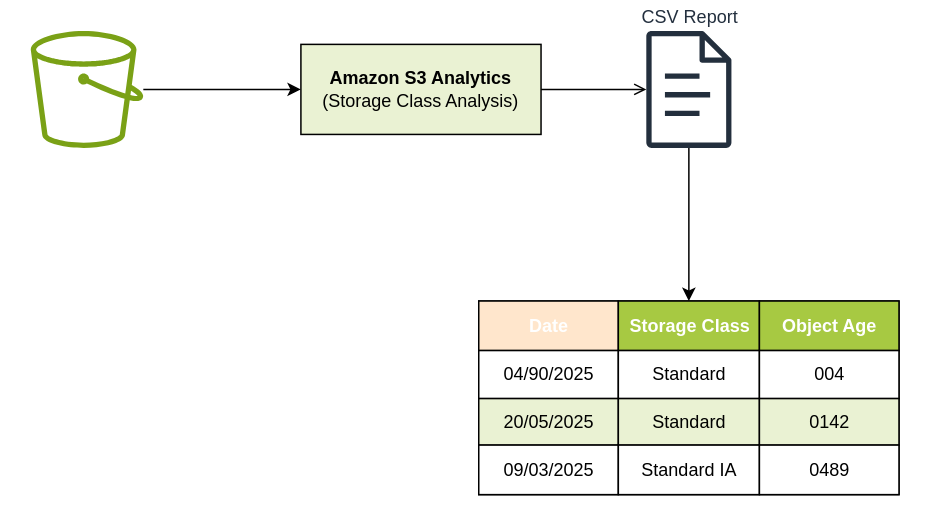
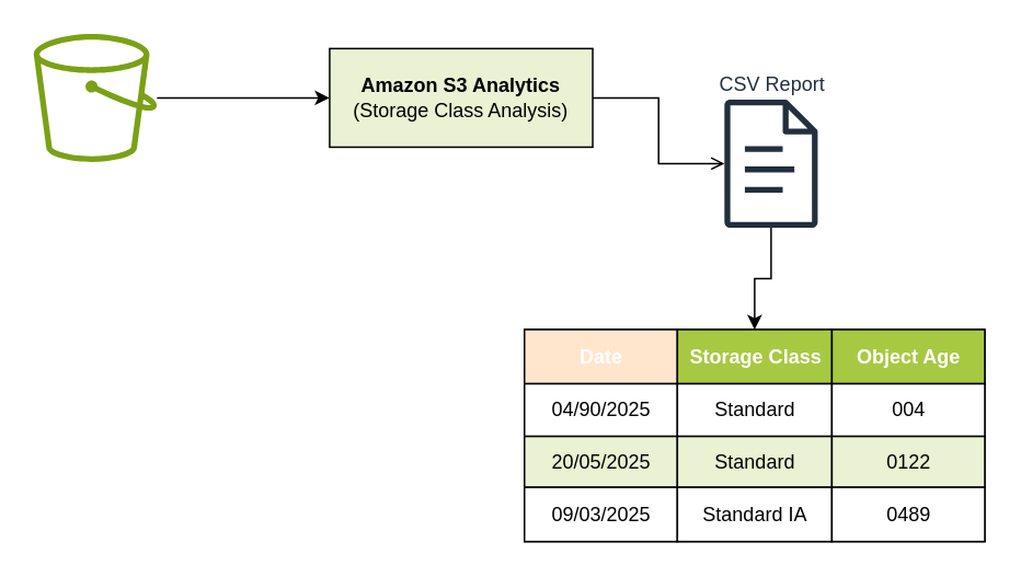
  <mxCell id="0" />
  <mxCell id="1" parent="0" />
  <mxCell id="2" style="edgeStyle=orthogonalEdgeStyle;rounded=0;orthogonalLoop=1;jettySize=auto;html=1;" edge="1" parent="1" source="3" target="24"><mxGeometry relative="1" as="geometry" /></mxCell>
  <mxCell id="3" value="" style="sketch=0;outlineConnect=0;fontColor=#232F3E;gradientColor=none;fillColor=#7AA116;strokeColor=none;dashed=0;verticalLabelPosition=bottom;verticalAlign=top;align=center;html=1;fontSize=12;fontStyle=0;aspect=fixed;pointerEvents=1;shape=mxgraph.aws4.bucket;" vertex="1" parent="1"><mxGeometry x="20" y="20" width="75" height="78" as="geometry" /></mxCell>
  <mxCell id="4" style="edgeStyle=orthogonalEdgeStyle;rounded=0;orthogonalLoop=1;jettySize=auto;html=1;" edge="1" parent="1" source="5" target="7"><mxGeometry relative="1" as="geometry" /></mxCell>
- <mxCell id="5" value="CSV Report" style="sketch=0;outlineConnect=0;fontColor=#232F3E;gradientColor=none;fillColor=#232F3D;strokeColor=none;dashed=0;verticalLabelPosition=top;verticalAlign=bottom;align=center;html=1;fontSize=12;fontStyle=0;aspect=fixed;pointerEvents=1;shape=mxgraph.aws4.document;labelPosition=center;" vertex="1" parent="1"><mxGeometry x="430" y="20" width="57" height="78" as="geometry" /></mxCell>
+ <mxCell id="5" value="CSV Report" style="sketch=0;outlineConnect=0;fontColor=#232F3E;gradientColor=none;fillColor=#232F3D;strokeColor=none;dashed=0;verticalLabelPosition=top;verticalAlign=bottom;align=center;html=1;fontSize=12;fontStyle=0;aspect=fixed;pointerEvents=1;shape=mxgraph.aws4.document;labelPosition=center;" vertex="1" parent="1"><mxGeometry x="440" y="60" width="57" height="78" as="geometry" /></mxCell>
  <mxCell id="6" value="Assets" style="childLayout=tableLayout;recursiveResize=0;strokeColor=default;fillColor=none;shadow=0;" vertex="1" parent="1"><mxGeometry x="318.5" y="200" width="280" height="129" as="geometry" /></mxCell>
  <mxCell id="7" style="shape=tableRow;horizontal=0;startSize=0;swimlaneHead=0;swimlaneBody=0;top=0;left=0;bottom=0;right=0;dropTarget=0;collapsible=0;recursiveResize=0;expand=0;fontStyle=0;strokeColor=inherit;fillColor=#ffffff;" vertex="1" parent="6"><mxGeometry width="280" height="33" as="geometry" /></mxCell>
  <mxCell id="8" value="Date" style="connectable=0;recursiveResize=0;strokeColor=inherit;fillColor=#ffe6cc;align=center;fontStyle=1;fontColor=#FFFFFF;html=1;" vertex="1" parent="7"><mxGeometry width="93" height="33" as="geometry"><mxRectangle width="93" height="33" as="alternateBounds" /></mxGeometry></mxCell>
  <mxCell id="9" value="Storage Class" style="connectable=0;recursiveResize=0;strokeColor=inherit;fillColor=#A7C942;align=center;fontStyle=1;fontColor=#FFFFFF;html=1;" vertex="1" parent="7"><mxGeometry x="93" width="94" height="33" as="geometry"><mxRectangle width="94" height="33" as="alternateBounds" /></mxGeometry></mxCell>
  <mxCell id="10" value="Object Age" style="connectable=0;recursiveResize=0;strokeColor=inherit;fillColor=#A7C942;align=center;fontStyle=1;fontColor=#FFFFFF;html=1;" vertex="1" parent="7"><mxGeometry x="187" width="93" height="33" as="geometry"><mxRectangle width="93" height="33" as="alternateBounds" /></mxGeometry></mxCell>
  <mxCell id="11" value="" style="shape=tableRow;horizontal=0;startSize=0;swimlaneHead=0;swimlaneBody=0;top=0;left=0;bottom=0;right=0;dropTarget=0;collapsible=0;recursiveResize=0;expand=0;fontStyle=0;strokeColor=inherit;fillColor=#ffffff;" vertex="1" parent="6"><mxGeometry y="33" width="280" height="32" as="geometry" /></mxCell>
  <mxCell id="12" value="04/90/2025" style="connectable=0;recursiveResize=0;strokeColor=inherit;fillColor=inherit;align=center;whiteSpace=wrap;html=1;" vertex="1" parent="11"><mxGeometry width="93" height="32" as="geometry"><mxRectangle width="93" height="32" as="alternateBounds" /></mxGeometry></mxCell>
  <mxCell id="13" value="Standard" style="connectable=0;recursiveResize=0;strokeColor=inherit;fillColor=inherit;align=center;whiteSpace=wrap;html=1;" vertex="1" parent="11"><mxGeometry x="93" width="94" height="32" as="geometry"><mxRectangle width="94" height="32" as="alternateBounds" /></mxGeometry></mxCell>
  <mxCell id="14" value="004" style="connectable=0;recursiveResize=0;strokeColor=inherit;fillColor=inherit;align=center;whiteSpace=wrap;html=1;" vertex="1" parent="11"><mxGeometry x="187" width="93" height="32" as="geometry"><mxRectangle width="93" height="32" as="alternateBounds" /></mxGeometry></mxCell>
  <mxCell id="15" value="" style="shape=tableRow;horizontal=0;startSize=0;swimlaneHead=0;swimlaneBody=0;top=0;left=0;bottom=0;right=0;dropTarget=0;collapsible=0;recursiveResize=0;expand=0;fontStyle=1;strokeColor=inherit;fillColor=#EAF2D3;" vertex="1" parent="6"><mxGeometry y="65" width="280" height="31" as="geometry" /></mxCell>
  <mxCell id="16" value="20/05/2025" style="connectable=0;recursiveResize=0;strokeColor=inherit;fillColor=inherit;whiteSpace=wrap;html=1;" vertex="1" parent="15"><mxGeometry width="93" height="31" as="geometry"><mxRectangle width="93" height="31" as="alternateBounds" /></mxGeometry></mxCell>
  <mxCell id="17" value="Standard" style="connectable=0;recursiveResize=0;strokeColor=inherit;fillColor=inherit;whiteSpace=wrap;html=1;" vertex="1" parent="15"><mxGeometry x="93" width="94" height="31" as="geometry"><mxRectangle width="94" height="31" as="alternateBounds" /></mxGeometry></mxCell>
- <mxCell id="18" value="0142" style="connectable=0;recursiveResize=0;strokeColor=inherit;fillColor=inherit;whiteSpace=wrap;html=1;" vertex="1" parent="15"><mxGeometry x="187" width="93" height="31" as="geometry"><mxRectangle width="93" height="31" as="alternateBounds" /></mxGeometry></mxCell>
+ <mxCell id="18" value="0122" style="connectable=0;recursiveResize=0;strokeColor=inherit;fillColor=inherit;whiteSpace=wrap;html=1;" vertex="1" parent="15"><mxGeometry x="187" width="93" height="31" as="geometry"><mxRectangle width="93" height="31" as="alternateBounds" /></mxGeometry></mxCell>
  <mxCell id="19" value="" style="shape=tableRow;horizontal=0;startSize=0;swimlaneHead=0;swimlaneBody=0;top=0;left=0;bottom=0;right=0;dropTarget=0;collapsible=0;recursiveResize=0;expand=0;fontStyle=0;strokeColor=inherit;fillColor=#ffffff;" vertex="1" parent="6"><mxGeometry y="96" width="280" height="33" as="geometry" /></mxCell>
  <mxCell id="20" value="09/03/2025" style="connectable=0;recursiveResize=0;strokeColor=inherit;fillColor=inherit;fontStyle=0;align=center;whiteSpace=wrap;html=1;" vertex="1" parent="19"><mxGeometry width="93" height="33" as="geometry"><mxRectangle width="93" height="33" as="alternateBounds" /></mxGeometry></mxCell>
  <mxCell id="21" value="Standard IA" style="connectable=0;recursiveResize=0;strokeColor=inherit;fillColor=inherit;fontStyle=0;align=center;whiteSpace=wrap;html=1;" vertex="1" parent="19"><mxGeometry x="93" width="94" height="33" as="geometry"><mxRectangle width="94" height="33" as="alternateBounds" /></mxGeometry></mxCell>
  <mxCell id="22" value="0489" style="connectable=0;recursiveResize=0;strokeColor=inherit;fillColor=inherit;fontStyle=0;align=center;whiteSpace=wrap;html=1;" vertex="1" parent="19"><mxGeometry x="187" width="93" height="33" as="geometry"><mxRectangle width="93" height="33" as="alternateBounds" /></mxGeometry></mxCell>
  <mxCell id="23" style="edgeStyle=orthogonalEdgeStyle;rounded=0;orthogonalLoop=1;jettySize=auto;html=1;endArrow=open;" edge="1" parent="1" source="24" target="5"><mxGeometry relative="1" as="geometry" /></mxCell>
  <mxCell id="24" value="&lt;b&gt;Amazon S3 Analytics&lt;/b&gt;&lt;div&gt;(Storage Class Analysis)&lt;/div&gt;" style="rounded=0;whiteSpace=wrap;html=1;fillColor=#eaf2d3;" vertex="1" parent="1"><mxGeometry x="200" y="29" width="160" height="60" as="geometry" /></mxCell>
